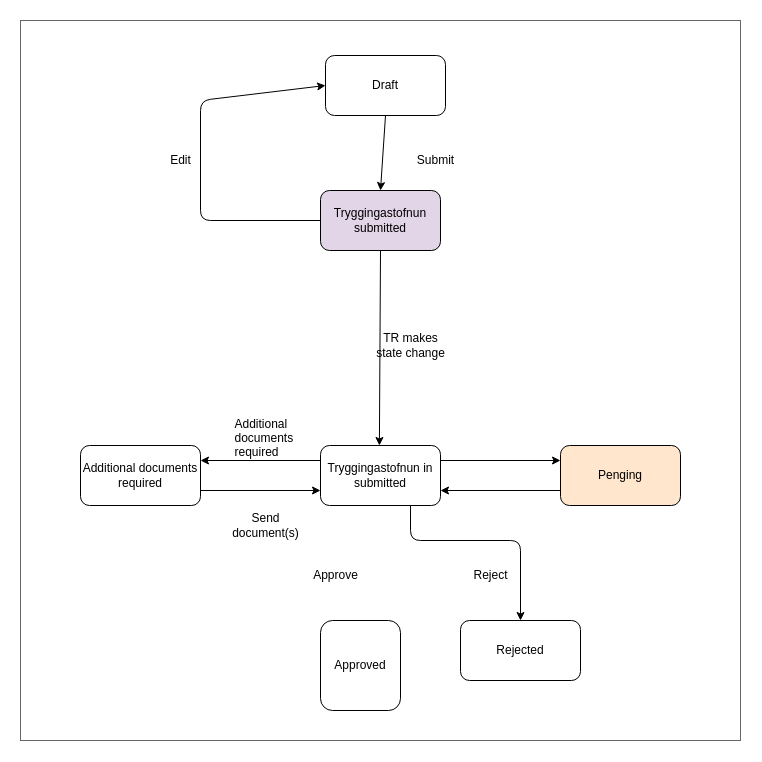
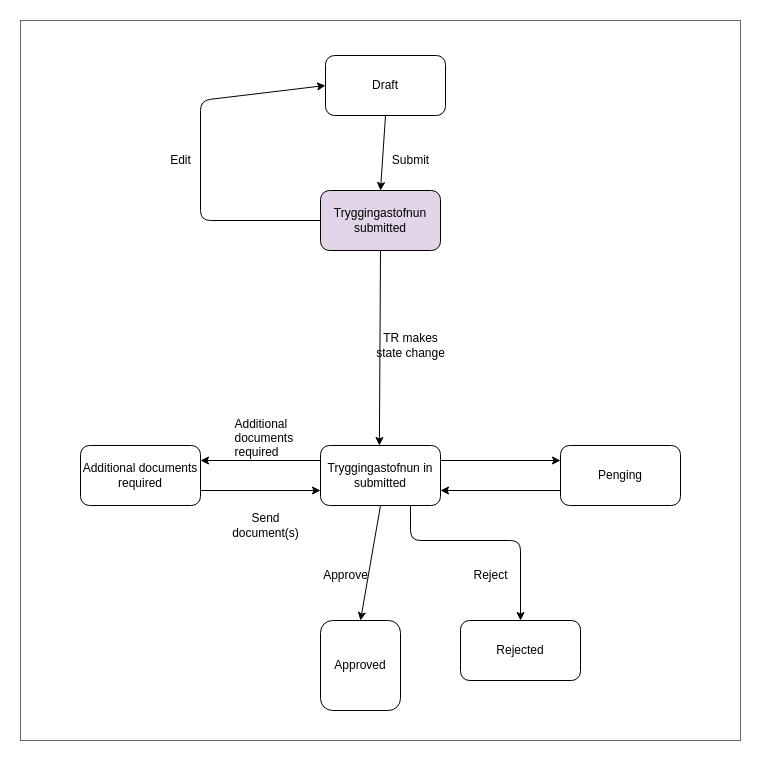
  <mxCell id="0" />
  <mxCell id="1" parent="0" />
  <mxCell id="2" value="" style="whiteSpace=wrap;html=1;fillColor=#FFFFFF;gradientColor=none;strokeColor=#666666;" vertex="1" parent="1"><mxGeometry x="20" y="20" width="720" height="720" as="geometry" /></mxCell>
  <mxCell id="3" value="&lt;font color=&quot;#000000&quot;&gt;Draft&lt;/font&gt;" style="rounded=1;whiteSpace=wrap;html=1;fillColor=#FFFFFF;strokeColor=#000000;" vertex="1" parent="1"><mxGeometry x="325" y="55" width="120" height="60" as="geometry" /></mxCell>
  <mxCell id="4" value="&lt;font color=&quot;#000000&quot;&gt;Tryggingastofnun submitted&lt;/font&gt;" style="rounded=1;whiteSpace=wrap;html=1;fillColor=#e1d5e7;strokeColor=#000000;" vertex="1" parent="1"><mxGeometry x="320" y="190" width="120" height="60" as="geometry" /></mxCell>
  <mxCell id="5" style="edgeStyle=none;html=1;exitX=0;exitY=0.25;exitDx=0;exitDy=0;entryX=1;entryY=0.25;entryDx=0;entryDy=0;strokeColor=#000000;" edge="1" parent="1" source="6" target="8"><mxGeometry relative="1" as="geometry" /></mxCell>
  <mxCell id="6" value="&lt;font color=&quot;#000000&quot;&gt;Tryggingastofnun in submitted&lt;/font&gt;" style="rounded=1;whiteSpace=wrap;html=1;fillColor=#FFFFFF;strokeColor=#000000;" vertex="1" parent="1"><mxGeometry x="320" y="445" width="120" height="60" as="geometry" /></mxCell>
  <mxCell id="7" style="edgeStyle=none;html=1;exitX=1;exitY=0.75;exitDx=0;exitDy=0;entryX=0;entryY=0.75;entryDx=0;entryDy=0;strokeColor=#000000;" edge="1" parent="1" source="8" target="6"><mxGeometry relative="1" as="geometry" /></mxCell>
  <mxCell id="8" value="&lt;font color=&quot;#000000&quot;&gt;Additional documents required&lt;/font&gt;" style="rounded=1;whiteSpace=wrap;html=1;fillColor=#FFFFFF;strokeColor=#000000;" vertex="1" parent="1"><mxGeometry x="80" y="445" width="120" height="60" as="geometry" /></mxCell>
  <mxCell id="9" value="&lt;font color=&quot;#000000&quot;&gt;Approved&lt;/font&gt;" style="rounded=1;whiteSpace=wrap;html=1;fillColor=#FFFFFF;strokeColor=#000000;" vertex="1" parent="1"><mxGeometry x="320" y="620" width="80" height="90" as="geometry" /></mxCell>
  <mxCell id="10" value="" style="endArrow=classic;html=1;entryX=0.5;entryY=0;entryDx=0;entryDy=0;exitX=0.5;exitY=1;exitDx=0;exitDy=0;fontColor=#FFFFFF;strokeColor=#000000;" edge="1" parent="1" source="3" target="4"><mxGeometry width="50" height="50" relative="1" as="geometry"><mxPoint x="470" y="630" as="sourcePoint" /><mxPoint x="520" y="580" as="targetPoint" /></mxGeometry></mxCell>
  <mxCell id="11" value="" style="endArrow=classic;html=1;exitX=0;exitY=0.5;exitDx=0;exitDy=0;fontColor=#FFFFFF;strokeColor=#000000;entryX=0;entryY=0.5;entryDx=0;entryDy=0;" edge="1" parent="1" source="4" target="3"><mxGeometry width="50" height="50" relative="1" as="geometry"><mxPoint x="200" y="280" as="sourcePoint" /><mxPoint x="200" y="100" as="targetPoint" /><Array as="points"><mxPoint x="200" y="220" /><mxPoint x="200" y="100" /></Array></mxGeometry></mxCell>
  <mxCell id="12" value="Edit" style="text;html=1;align=center;verticalAlign=middle;resizable=0;points=[];autosize=1;strokeColor=none;fillColor=none;fontColor=#000000;" vertex="1" parent="1"><mxGeometry x="160" y="145" width="40" height="30" as="geometry" /></mxCell>
  <mxCell id="13" value="Reject" style="text;html=1;align=center;verticalAlign=middle;resizable=0;points=[];autosize=1;strokeColor=none;fillColor=none;fontColor=#000000;" vertex="1" parent="1"><mxGeometry x="460" y="560" width="60" height="30" as="geometry" /></mxCell>
- <mxCell id="14" value="Submit" style="text;html=1;align=center;verticalAlign=middle;resizable=0;points=[];autosize=1;strokeColor=none;fillColor=none;fontColor=#000000;" vertex="1" parent="1"><mxGeometry x="405" y="145" width="60" height="30" as="geometry" /></mxCell>
+ <mxCell id="14" value="Submit" style="text;html=1;align=center;verticalAlign=middle;resizable=0;points=[];autosize=1;strokeColor=none;fillColor=none;fontColor=#000000;" vertex="1" parent="1"><mxGeometry x="380" y="145" width="60" height="30" as="geometry" /></mxCell>
  <mxCell id="15" value="Additional&#10;documents &#10;required" style="text;fontColor=#000000;" vertex="1" parent="1"><mxGeometry x="232.5" y="410" width="65" height="50" as="geometry" /></mxCell>
- <mxCell id="16" value="Approve" style="text;html=1;align=center;verticalAlign=middle;resizable=0;points=[];autosize=1;strokeColor=none;fillColor=none;fontColor=#000000;" vertex="1" parent="1"><mxGeometry x="300" y="560" width="70" height="30" as="geometry" /></mxCell>
+ <mxCell id="16" value="Approve" style="text;html=1;align=center;verticalAlign=middle;resizable=0;points=[];autosize=1;strokeColor=none;fillColor=none;fontColor=#000000;" vertex="1" parent="1"><mxGeometry x="310" y="560" width="70" height="30" as="geometry" /></mxCell>
  <mxCell id="17" value="Send &lt;br&gt;document(s)" style="text;html=1;align=center;verticalAlign=middle;resizable=0;points=[];autosize=1;strokeColor=none;fillColor=none;fontColor=#000000;" vertex="1" parent="1"><mxGeometry x="220" y="505" width="90" height="40" as="geometry" /></mxCell>
  <mxCell id="18" value="&lt;font color=&quot;#000000&quot;&gt;Rejected&lt;/font&gt;" style="rounded=1;whiteSpace=wrap;html=1;fillColor=#FFFFFF;strokeColor=#000000;" vertex="1" parent="1"><mxGeometry x="460" y="620" width="120" height="60" as="geometry" /></mxCell>
+ <mxCell id="19" value="" style="endArrow=classic;html=1;exitX=0.5;exitY=1;exitDx=0;exitDy=0;fontColor=#FFFFFF;strokeColor=#000000;entryX=0.5;entryY=0;entryDx=0;entryDy=0;" edge="1" parent="1" source="6" target="9"><mxGeometry width="50" height="50" relative="1" as="geometry"><mxPoint x="390" y="515" as="sourcePoint" /><mxPoint x="250" y="575" as="targetPoint" /></mxGeometry></mxCell>
  <mxCell id="20" value="" style="endArrow=classic;html=1;exitX=0.75;exitY=1;exitDx=0;exitDy=0;fontColor=#FFFFFF;strokeColor=#000000;entryX=0.5;entryY=0;entryDx=0;entryDy=0;" edge="1" parent="1" source="6" target="18"><mxGeometry width="50" height="50" relative="1" as="geometry"><mxPoint x="400" y="525" as="sourcePoint" /><mxPoint x="260" y="585" as="targetPoint" /><Array as="points"><mxPoint x="410" y="540" /><mxPoint x="520" y="540" /></Array></mxGeometry></mxCell>
  <mxCell id="21" value="TR makes &lt;br&gt;state change" style="text;html=1;align=center;verticalAlign=middle;resizable=0;points=[];autosize=1;strokeColor=none;fillColor=none;fontColor=#000000;" vertex="1" parent="1"><mxGeometry x="365" y="325" width="90" height="40" as="geometry" /></mxCell>
  <mxCell id="22" value="" style="endArrow=classic;html=1;fontColor=#FFFFFF;strokeColor=#000000;entryX=0.5;entryY=0;entryDx=0;entryDy=0;exitX=0.5;exitY=1;exitDx=0;exitDy=0;" edge="1" parent="1" source="4"><mxGeometry width="50" height="50" relative="1" as="geometry"><mxPoint x="379" y="330" as="sourcePoint" /><mxPoint x="378.89" y="445" as="targetPoint" /></mxGeometry></mxCell>
- <mxCell id="23" value="&lt;font color=&quot;#000000&quot;&gt;Penging&lt;/font&gt;" style="rounded=1;whiteSpace=wrap;html=1;fillColor=#ffe6cc;strokeColor=#000000;" vertex="1" parent="1"><mxGeometry x="560" y="445" width="120" height="60" as="geometry" /></mxCell>
+ <mxCell id="23" value="&lt;font color=&quot;#000000&quot;&gt;Penging&lt;/font&gt;" style="rounded=1;whiteSpace=wrap;html=1;fillColor=#FFFFFF;strokeColor=#000000;" vertex="1" parent="1"><mxGeometry x="560" y="445" width="120" height="60" as="geometry" /></mxCell>
  <mxCell id="24" style="edgeStyle=none;html=1;exitX=0;exitY=0.25;exitDx=0;exitDy=0;entryX=1;entryY=0.25;entryDx=0;entryDy=0;strokeColor=#000000;" edge="1" parent="1"><mxGeometry relative="1" as="geometry"><mxPoint x="560" y="490" as="sourcePoint" /><mxPoint x="440" y="490" as="targetPoint" /></mxGeometry></mxCell>
  <mxCell id="25" style="edgeStyle=none;html=1;exitX=1;exitY=0.75;exitDx=0;exitDy=0;entryX=0;entryY=0.75;entryDx=0;entryDy=0;strokeColor=#000000;" edge="1" parent="1"><mxGeometry relative="1" as="geometry"><mxPoint x="440" y="460" as="sourcePoint" /><mxPoint x="560" y="460" as="targetPoint" /></mxGeometry></mxCell>
